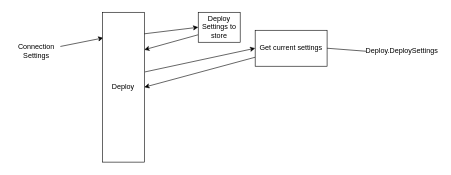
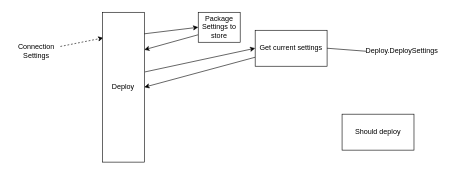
  <mxCell id="0" />
  <mxCell id="1" parent="0" />
- <mxCell id="2" style="edgeStyle=none;html=1;entryX=0.022;entryY=0.171;entryDx=0;entryDy=0;fontFamily=Helvetica;fontSize=12;fontColor=default;entryPerimeter=0;" edge="1" parent="1" source="3" target="8"><mxGeometry relative="1" as="geometry" /></mxCell>
+ <mxCell id="2" style="edgeStyle=none;html=1;entryX=0.022;entryY=0.171;entryDx=0;entryDy=0;fontFamily=Helvetica;fontSize=12;fontColor=default;entryPerimeter=0;dashed=1;" edge="1" parent="1" source="3" target="8"><mxGeometry relative="1" as="geometry" /></mxCell>
  <mxCell id="3" value="Connection Settings" style="text;html=1;strokeColor=none;fillColor=none;align=center;verticalAlign=middle;whiteSpace=wrap;rounded=0;" vertex="1" parent="1"><mxGeometry x="20" y="60" width="80" height="50" as="geometry" /></mxCell>
  <mxCell id="4" style="edgeStyle=none;html=1;fontFamily=Helvetica;fontSize=12;fontColor=default;startArrow=none;exitX=0;exitY=0.75;exitDx=0;exitDy=0;entryX=1;entryY=0.5;entryDx=0;entryDy=0;" edge="1" parent="1" source="11" target="8"><mxGeometry relative="1" as="geometry"><mxPoint x="240" y="110" as="targetPoint" /></mxGeometry></mxCell>
  <mxCell id="5" value="Deploy.DeploySettings" style="text;html=1;strokeColor=none;fillColor=none;align=center;verticalAlign=middle;whiteSpace=wrap;rounded=0;" vertex="1" parent="1"><mxGeometry x="610" y="60" width="120" height="50" as="geometry" /></mxCell>
  <mxCell id="6" style="edgeStyle=none;html=1;entryX=0;entryY=0.5;entryDx=0;entryDy=0;fontFamily=Helvetica;fontSize=12;fontColor=default;exitX=0.988;exitY=0.144;exitDx=0;exitDy=0;exitPerimeter=0;" edge="1" parent="1" source="8" target="10"><mxGeometry relative="1" as="geometry" /></mxCell>
  <mxCell id="7" style="edgeStyle=none;html=1;entryX=0;entryY=0.5;entryDx=0;entryDy=0;fontFamily=Helvetica;fontSize=12;fontColor=default;exitX=1.017;exitY=0.398;exitDx=0;exitDy=0;exitPerimeter=0;" edge="1" parent="1" source="8" target="11"><mxGeometry relative="1" as="geometry" /></mxCell>
  <mxCell id="8" value="Deploy" style="rounded=0;whiteSpace=wrap;html=1;" vertex="1" parent="1"><mxGeometry x="170" y="20" width="70" height="250" as="geometry" /></mxCell>
  <mxCell id="9" style="edgeStyle=none;html=1;entryX=1;entryY=0.25;entryDx=0;entryDy=0;fontFamily=Helvetica;fontSize=12;fontColor=default;exitX=0;exitY=0.75;exitDx=0;exitDy=0;" edge="1" parent="1" source="10" target="8"><mxGeometry relative="1" as="geometry" /></mxCell>
- <mxCell id="10" value="Deploy Settings to store" style="rounded=0;whiteSpace=wrap;html=1;" vertex="1" parent="1"><mxGeometry x="330" y="20" width="70" height="50" as="geometry" /></mxCell>
+ <mxCell id="10" value="Package Settings to store" style="rounded=0;whiteSpace=wrap;html=1;" vertex="1" parent="1"><mxGeometry x="330" y="20" width="70" height="50" as="geometry" /></mxCell>
  <mxCell id="11" value="Get current settings" style="rounded=0;whiteSpace=wrap;html=1;fontFamily=Helvetica;fontSize=12;fontColor=default;strokeColor=default;fillColor=default;" vertex="1" parent="1"><mxGeometry x="425" y="50" width="120" height="60" as="geometry" /></mxCell>
  <mxCell id="12" value="" style="edgeStyle=none;html=1;entryX=1;entryY=0.5;entryDx=0;entryDy=0;fontFamily=Helvetica;fontSize=12;fontColor=default;startArrow=none;endArrow=none;exitX=0;exitY=0.5;exitDx=0;exitDy=0;" edge="1" parent="1" source="5" target="11"><mxGeometry relative="1" as="geometry"><mxPoint x="540" y="122" as="sourcePoint" /><mxPoint x="240" y="97.5" as="targetPoint" /></mxGeometry></mxCell>
+ <mxCell id="13" value="Should deploy" style="rounded=0;whiteSpace=wrap;html=1;fontFamily=Helvetica;fontSize=12;fontColor=default;strokeColor=default;fillColor=default;" vertex="1" parent="1"><mxGeometry x="570" y="190" width="120" height="60" as="geometry" /></mxCell>
